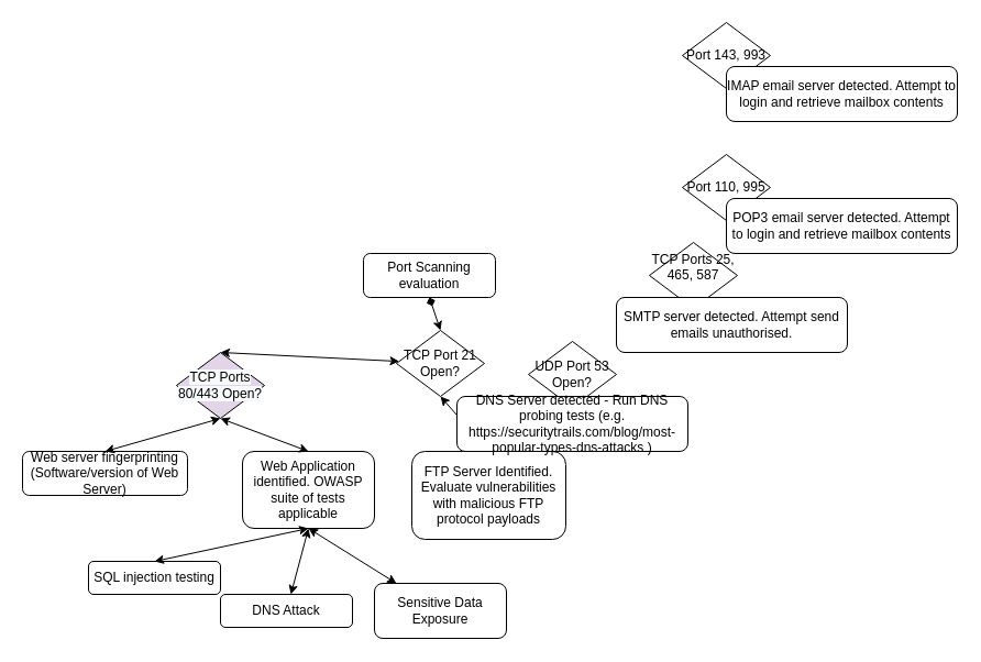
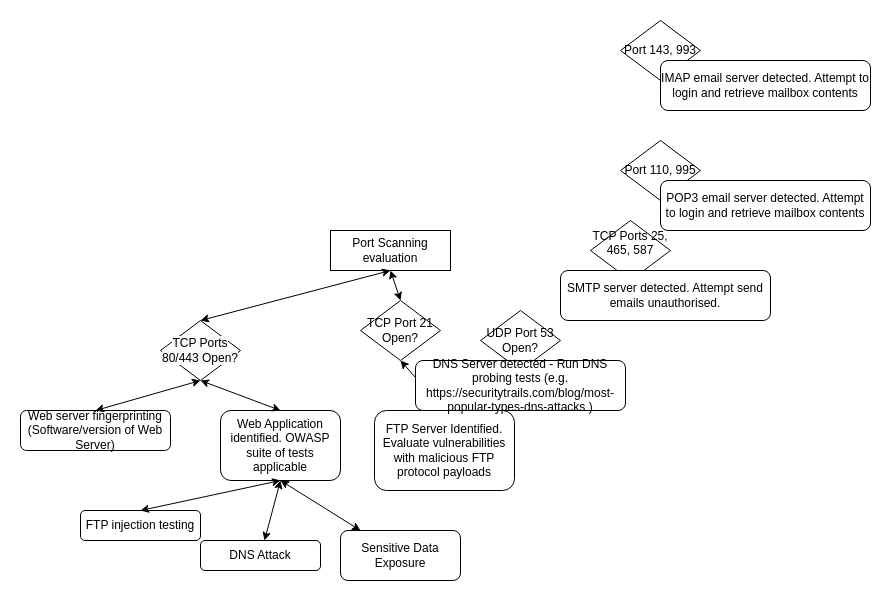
  <mxCell id="0" />
  <mxCell id="1" parent="0" />
- <mxCell id="2" value="Port Scanning evaluation" style="rounded=1;whiteSpace=wrap;html=1;" vertex="1" parent="1"><mxGeometry x="330" y="230" width="120" height="40" as="geometry" /></mxCell>
- <mxCell id="3" value="" style="endArrow=classic;startArrow=classic;html=1;exitX=0.5;exitY=0;exitDx=0;exitDy=0;" edge="1" parent="1" source="17" target="18"><mxGeometry width="50" height="50" relative="1" as="geometry"><mxPoint x="200" y="340" as="sourcePoint" /><mxPoint x="530" y="270" as="targetPoint" /></mxGeometry></mxCell>
+ <mxCell id="2" value="Port Scanning evaluation" style="whiteSpace=wrap;html=1;rounded=0;" vertex="1" parent="1"><mxGeometry x="330" y="230" width="120" height="40" as="geometry" /></mxCell>
+ <mxCell id="3" value="" style="endArrow=classic;startArrow=classic;html=1;entryX=0.5;entryY=1;entryDx=0;entryDy=0;exitX=0.5;exitY=0;exitDx=0;exitDy=0;" edge="1" parent="1" source="17" target="2"><mxGeometry width="50" height="50" relative="1" as="geometry"><mxPoint x="200" y="340" as="sourcePoint" /><mxPoint x="530" y="270" as="targetPoint" /></mxGeometry></mxCell>
  <mxCell id="4" value="Web Application identified. OWASP suite of tests applicable" style="rounded=1;whiteSpace=wrap;html=1;" vertex="1" parent="1"><mxGeometry x="220" y="410" width="120" height="70" as="geometry" /></mxCell>
  <mxCell id="5" value="" style="endArrow=classic;startArrow=classic;html=1;exitX=0.5;exitY=0;exitDx=0;exitDy=0;entryX=0.5;entryY=1;entryDx=0;entryDy=0;" edge="1" parent="1" source="4" target="17"><mxGeometry width="50" height="50" relative="1" as="geometry"><mxPoint x="290" y="350" as="sourcePoint" /><mxPoint x="200" y="380" as="targetPoint" /></mxGeometry></mxCell>
- <mxCell id="6" value="SQL injection testing" style="rounded=1;whiteSpace=wrap;html=1;" vertex="1" parent="1"><mxGeometry x="80" y="510" width="120" height="30" as="geometry" /></mxCell>
+ <mxCell id="6" value="FTP injection testing" style="rounded=1;whiteSpace=wrap;html=1;" vertex="1" parent="1"><mxGeometry x="80" y="510" width="120" height="30" as="geometry" /></mxCell>
  <mxCell id="7" value="DNS Attack" style="rounded=1;whiteSpace=wrap;html=1;" vertex="1" parent="1"><mxGeometry x="200" y="540" width="120" height="30" as="geometry" /></mxCell>
  <mxCell id="8" value="Sensitive Data Exposure" style="rounded=1;whiteSpace=wrap;html=1;" vertex="1" parent="1"><mxGeometry x="340" y="530" width="120" height="50" as="geometry" /></mxCell>
  <mxCell id="9" value="" style="endArrow=classic;startArrow=classic;html=1;entryX=0.5;entryY=1;entryDx=0;entryDy=0;" edge="1" parent="1" source="7" target="4"><mxGeometry width="50" height="50" relative="1" as="geometry"><mxPoint x="460" y="520" as="sourcePoint" /><mxPoint x="460" y="490" as="targetPoint" /></mxGeometry></mxCell>
  <mxCell id="10" value="" style="endArrow=classic;startArrow=classic;html=1;entryX=0.5;entryY=1;entryDx=0;entryDy=0;" edge="1" parent="1" source="8" target="4"><mxGeometry width="50" height="50" relative="1" as="geometry"><mxPoint x="283.333" y="520" as="sourcePoint" /><mxPoint x="290" y="490" as="targetPoint" /></mxGeometry></mxCell>
  <mxCell id="11" value="" style="endArrow=classic;startArrow=classic;html=1;entryX=0.5;entryY=0;entryDx=0;entryDy=0;exitX=0.5;exitY=1;exitDx=0;exitDy=0;" edge="1" parent="1" source="4" target="6"><mxGeometry width="50" height="50" relative="1" as="geometry"><mxPoint x="364.118" y="560" as="sourcePoint" /><mxPoint x="290" y="490" as="targetPoint" /></mxGeometry></mxCell>
  <mxCell id="12" value="Web server fingerprinting (Software/version of Web Server)" style="rounded=1;whiteSpace=wrap;html=1;" vertex="1" parent="1"><mxGeometry x="20" y="410" width="150" height="40" as="geometry" /></mxCell>
  <mxCell id="13" value="" style="endArrow=classic;startArrow=classic;html=1;exitX=0.5;exitY=0;exitDx=0;exitDy=0;entryX=0.5;entryY=1;entryDx=0;entryDy=0;" edge="1" parent="1" source="12" target="17"><mxGeometry width="50" height="50" relative="1" as="geometry"><mxPoint x="290" y="420" as="sourcePoint" /><mxPoint x="200" y="380" as="targetPoint" /></mxGeometry></mxCell>
  <mxCell id="14" value="FTP Server Identified. Evaluate vulnerabilities with malicious FTP protocol payloads" style="rounded=1;whiteSpace=wrap;html=1;" vertex="1" parent="1"><mxGeometry x="374" y="410" width="140" height="80" as="geometry" /></mxCell>
- <mxCell id="15" value="" style="endArrow=diamond;startArrow=classic;html=1;entryX=0.5;entryY=1;entryDx=0;entryDy=0;exitX=0.5;exitY=0;exitDx=0;exitDy=0;" edge="1" parent="1" source="18" target="2"><mxGeometry width="50" height="50" relative="1" as="geometry"><mxPoint x="410" y="310" as="sourcePoint" /><mxPoint x="400" y="360" as="targetPoint" /></mxGeometry></mxCell>
+ <mxCell id="15" value="" style="endArrow=classic;startArrow=classic;html=1;entryX=0.5;entryY=1;entryDx=0;entryDy=0;exitX=0.5;exitY=0;exitDx=0;exitDy=0;" edge="1" parent="1" source="18" target="2"><mxGeometry width="50" height="50" relative="1" as="geometry"><mxPoint x="410" y="310" as="sourcePoint" /><mxPoint x="400" y="360" as="targetPoint" /></mxGeometry></mxCell>
  <mxCell id="16" value="" style="endArrow=classic;startArrow=classic;html=1;entryX=0.5;entryY=1;entryDx=0;entryDy=0;exitX=0.5;exitY=0;exitDx=0;exitDy=0;" edge="1" parent="1" source="14" target="18"><mxGeometry width="50" height="50" relative="1" as="geometry"><mxPoint x="420" y="350" as="sourcePoint" /><mxPoint x="410" y="350" as="targetPoint" /></mxGeometry></mxCell>
- <mxCell id="17" value="&lt;span style=&quot;color: rgb(0 , 0 , 0) ; font-family: &amp;#34;helvetica&amp;#34; ; font-size: 12px ; font-style: normal ; font-weight: 400 ; letter-spacing: normal ; text-align: center ; text-indent: 0px ; text-transform: none ; word-spacing: 0px ; background-color: rgb(248 , 249 , 250) ; display: inline ; float: none&quot;&gt;TCP Ports 80/443 Open?&lt;/span&gt;" style="rhombus;whiteSpace=wrap;html=1;fillColor=#e1d5e7;" vertex="1" parent="1"><mxGeometry x="160" y="320" width="80" height="60" as="geometry" /></mxCell>
+ <mxCell id="17" value="&lt;span style=&quot;color: rgb(0 , 0 , 0) ; font-family: &amp;#34;helvetica&amp;#34; ; font-size: 12px ; font-style: normal ; font-weight: 400 ; letter-spacing: normal ; text-align: center ; text-indent: 0px ; text-transform: none ; word-spacing: 0px ; background-color: rgb(248 , 249 , 250) ; display: inline ; float: none&quot;&gt;TCP Ports 80/443 Open?&lt;/span&gt;" style="rhombus;whiteSpace=wrap;html=1;" vertex="1" parent="1"><mxGeometry x="160" y="320" width="80" height="60" as="geometry" /></mxCell>
  <mxCell id="18" value="&lt;font face=&quot;helvetica&quot;&gt;TCP Port 21 Open?&lt;/font&gt;" style="rhombus;whiteSpace=wrap;html=1;" vertex="1" parent="1"><mxGeometry x="360" y="300" width="80" height="60" as="geometry" /></mxCell>
  <mxCell id="19" value="&lt;font face=&quot;helvetica&quot;&gt;UDP Port 53 &lt;br&gt;Open?&lt;/font&gt;" style="rhombus;whiteSpace=wrap;html=1;" vertex="1" parent="1"><mxGeometry x="480" y="310" width="80" height="60" as="geometry" /></mxCell>
  <mxCell id="20" value="DNS Server detected - Run DNS probing tests (e.g. https://securitytrails.com/blog/most-popular-types-dns-attacks )" style="rounded=1;whiteSpace=wrap;html=1;" vertex="1" parent="1"><mxGeometry x="415" y="360" width="210" height="50" as="geometry" /></mxCell>
  <mxCell id="21" value="&lt;font face=&quot;helvetica&quot;&gt;TCP Ports 25, 465, 587&lt;br&gt;&amp;nbsp;&lt;/font&gt;&lt;span style=&quot;color: rgba(0 , 0 , 0 , 0) ; font-family: monospace ; font-size: 0px&quot;&gt;%3CmxGraphModel%3E%3Croot%3E%3CmxCell%20id%3D%220%22%2F%3E%3CmxCell%20id%3D%221%22%20parent%3D%220%22%2F%3E%3CmxCell%20id%3D%222%22%20value%3D%22%26lt%3Bfont%20face%3D%26quot%3Bhelvetica%26quot%3B%26gt%3BUDP%20Port%2053%20%26lt%3Bbr%26gt%3BOpen%3F%26lt%3B%2Ffont%26gt%3B%22%20style%3D%22rhombus%3BwhiteSpace%3Dwrap%3Bhtml%3D1%3B%22%20vertex%3D%221%22%20parent%3D%221%22%3E%3CmxGeometry%20x%3D%22380%22%20y%3D%22210%22%20width%3D%2280%22%20height%3D%2260%22%20as%3D%22geometry%22%2F%3E%3C%2FmxCell%3E%3C%2Froot%3E%3C%2FmxGraphModel%3E&lt;/span&gt;&lt;span style=&quot;color: rgba(0 , 0 , 0 , 0) ; font-family: monospace ; font-size: 0px&quot;&gt;%3CmxGraphModel%3E%3Croot%3E%3CmxCell%20id%3D%220%22%2F%3E%3CmxCell%20id%3D%221%22%20parent%3D%220%22%2F%3E%3CmxCell%20id%3D%222%22%20value%3D%22%26lt%3Bfont%20face%3D%26quot%3Bhelvetica%26quot%3B%26gt%3BUDP%20Port%2053%20%26lt%3Bbr%26gt%3BOpen%3F%26lt%3B%2Ffont%26gt%3B%22%20style%3D%22rhombus%3BwhiteSpace%3Dwrap%3Bhtml%3D1%3B%22%20vertex%3D%221%22%20parent%3D%221%22%3E%3CmxGeometry%20x%3D%22380%22%20y%3D%22210%22%20width%3D%2280%22%20height%3D%2260%22%20as%3D%22geometry%22%2F%3E%3C%2FmxCell%3E%3C%2Froot%3E%3C%2FmxGraphModel%3E&lt;/span&gt;" style="rhombus;whiteSpace=wrap;html=1;" vertex="1" parent="1"><mxGeometry x="590" y="220" width="80" height="60" as="geometry" /></mxCell>
  <mxCell id="22" value="SMTP server detected. Attempt send emails unauthorised." style="rounded=1;whiteSpace=wrap;html=1;" vertex="1" parent="1"><mxGeometry x="560" y="270" width="210" height="50" as="geometry" /></mxCell>
  <mxCell id="23" value="&lt;font face=&quot;helvetica&quot;&gt;Port 110, 995&lt;/font&gt;" style="rhombus;whiteSpace=wrap;html=1;" vertex="1" parent="1"><mxGeometry x="620" y="140" width="80" height="60" as="geometry" /></mxCell>
  <mxCell id="24" value="POP3 email server detected. Attempt to login and retrieve mailbox contents" style="rounded=1;whiteSpace=wrap;html=1;" vertex="1" parent="1"><mxGeometry x="660" y="180" width="210" height="50" as="geometry" /></mxCell>
  <mxCell id="25" value="&lt;font face=&quot;helvetica&quot;&gt;Port 143, 993&lt;/font&gt;" style="rhombus;whiteSpace=wrap;html=1;" vertex="1" parent="1"><mxGeometry x="620" y="20" width="80" height="60" as="geometry" /></mxCell>
  <mxCell id="26" value="IMAP email server detected. Attempt to login and retrieve mailbox contents" style="rounded=1;whiteSpace=wrap;html=1;" vertex="1" parent="1"><mxGeometry x="660" y="60" width="210" height="50" as="geometry" /></mxCell>
